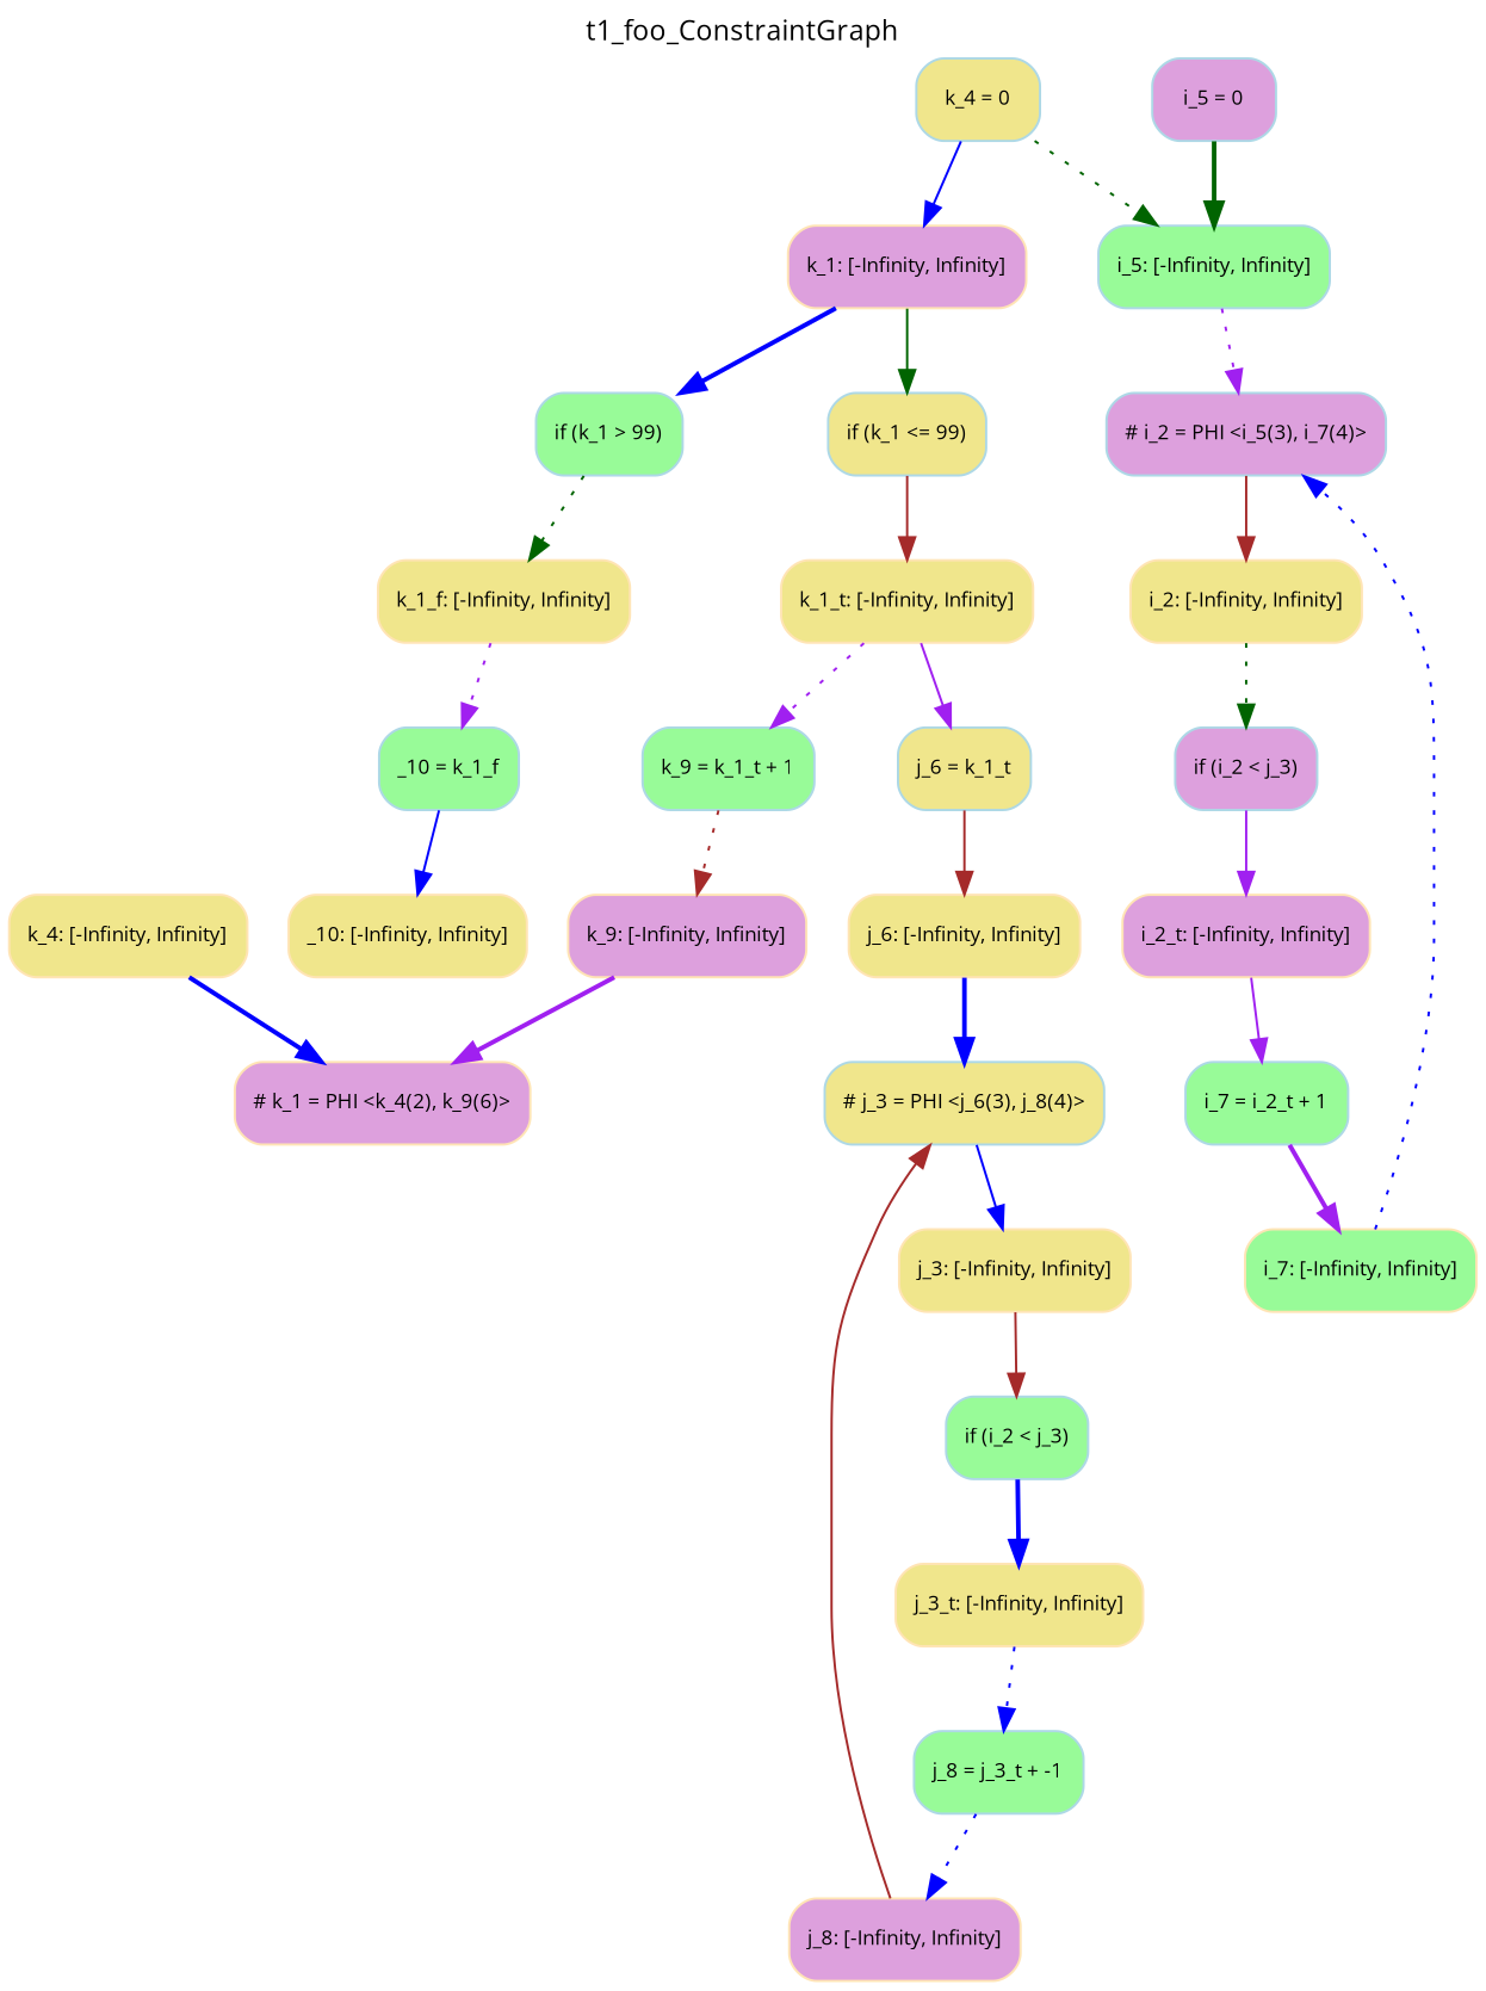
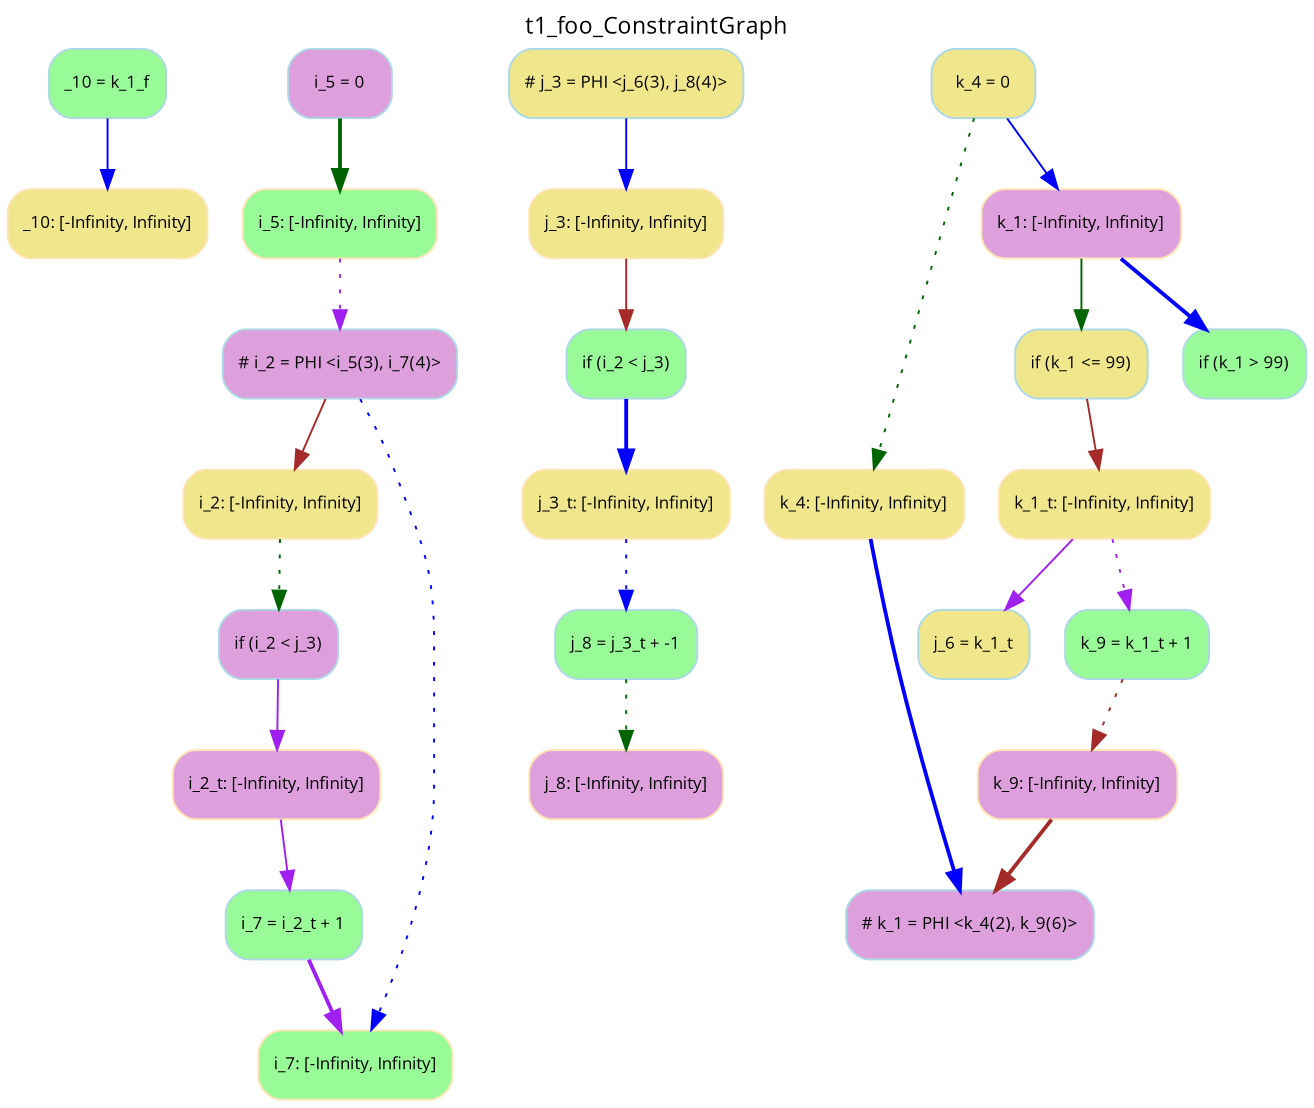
  digraph {
    fontname="Open Sans"
    fontsize=12
    label=t1_foo_ConstraintGraph
    labelloc=top
    node [color=lightblue fillcolor=khaki fontname="Open Sans" fontsize=9 shape=Mrecord style=filled]
    edge [color=blue fontname="Open Sans" fontsize=10 style=solid]
    n1 [fillcolor=palegreen label="{ _10 = k_1_f }"]
    n2 [color=moccasin label="{ _10: \[-Infinity, Infinity\] }"]
    n3 [fillcolor=plum label="{ # i_2 = PHI \<i_5(3), i_7(4)\> }"]
    n4 [color=moccasin label="{ i_2: \[-Infinity, Infinity\] }"]
    n5 [fillcolor=plum label="{ if (i_2 \< j_3) }"]
    n6 [color=moccasin fillcolor=plum label="{ i_2_t: \[-Infinity, Infinity\] }"]
    n7 [label="{ # j_3 = PHI \<j_6(3), j_8(4)\> }"]
    n8 [color=moccasin label="{ j_3: \[-Infinity, Infinity\] }"]
    n9 [fillcolor=palegreen label="{ if (i_2 \< j_3) }"]
    n10 [color=moccasin label="{ j_3_t: \[-Infinity, Infinity\] }"]
    n11 [label="{ k_4 = 0 }"]
    n12 [color=moccasin label="{ k_4: \[-Infinity, Infinity\] }"]
    n13 [color=moccasin fillcolor=plum label="{ k_1: \[-Infinity, Infinity\] }"]
-   n14 [color=moccasin fillcolor=plum label="{ # k_1 = PHI \<k_4(2), k_9(6)\> }"]
+   n14 [fillcolor=plum label="{ # k_1 = PHI \<k_4(2), k_9(6)\> }"]
    n15 [label="{ j_6 = k_1_t }"]
-   n16 [color=moccasin label="{ j_6: \[-Infinity, Infinity\] }"]
    n17 [fillcolor=plum label="{ i_5 = 0 }"]
-   n18 [fillcolor=palegreen label="{ i_5: \[-Infinity, Infinity\] }"]
+   n18 [color=moccasin fillcolor=palegreen label="{ i_5: \[-Infinity, Infinity\] }"]
    n19 [fillcolor=palegreen label="{ i_7 = i_2_t + 1 }"]
    n20 [color=moccasin fillcolor=palegreen label="{ i_7: \[-Infinity, Infinity\] }"]
    n21 [fillcolor=palegreen label="{ j_8 = j_3_t + -1 }"]
    n22 [color=moccasin fillcolor=plum label="{ j_8: \[-Infinity, Infinity\] }"]
    n23 [label="{ if (k_1 \<= 99) }"]
    n24 [color=moccasin label="{ k_1_t: \[-Infinity, Infinity\] }"]
    n25 [fillcolor=palegreen label="{ k_9 = k_1_t + 1 }"]
    n26 [color=moccasin fillcolor=plum label="{ k_9: \[-Infinity, Infinity\] }"]
    n27 [fillcolor=palegreen label="{ if (k_1 \> 99) }"]
-   n28 [color=moccasin label="{ k_1_f: \[-Infinity, Infinity\] }"]
    n1 -> n2
    n3 -> n4 [color=brown]
    n4 -> n5 [color=darkgreen style=dotted]
    n5 -> n6 [color=purple]
    n6 -> n19 [color=purple]
    n7 -> n8
    n8 -> n9 [color=brown]
    n9 -> n10 [style=bold]
    n10 -> n21 [style=dotted]
-   n11 -> n18 [color=darkgreen style=dotted]
+   n11 -> n12 [color=darkgreen style=dotted]
    n11 -> n13
    n12 -> n14 [style=bold]
    n13 -> n23 [color=darkgreen]
    n13 -> n27 [style=bold]
-   n15 -> n16 [color=brown]
-   n16 -> n7 [style=bold]
    n17 -> n18 [color=darkgreen style=bold]
    n18 -> n3 [color=purple style=dotted]
    n19 -> n20 [color=purple style=bold]
-   n20 -> n3 [style=dotted]
-   n21 -> n22 [style=dotted]
-   n22 -> n7 [color=brown]
+   n3 -> n20 [style=dotted]
+   n21 -> n22 [color=darkgreen style=dotted]
    n23 -> n24 [color=brown]
    n24 -> n15 [color=purple]
    n24 -> n25 [color=purple style=dotted]
    n25 -> n26 [color=brown style=dotted]
-   n26 -> n14 [color=purple style=bold]
-   n27 -> n28 [color=darkgreen style=dotted]
-   n28 -> n1 [color=purple style=dotted]
+   n26 -> n14 [color=brown style=bold]
  }
